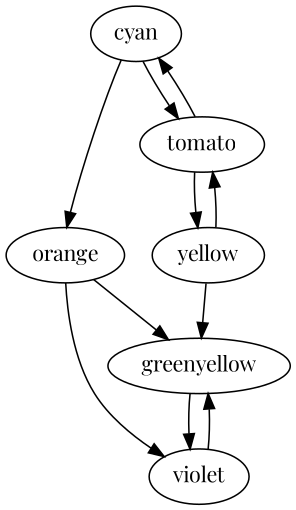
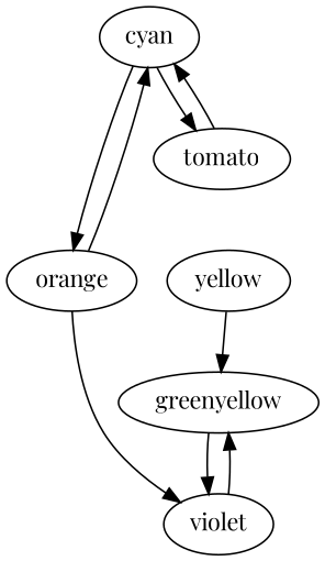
  digraph {
    fontname="Playfair Display"
    node [fontname="Playfair Display"]
    edge [fontname="Playfair Display"]
    cyan
    orange
    tomato
    violet
    yellow
    greenyellow
    cyan -> orange
    cyan -> tomato
-   orange -> greenyellow
+   orange -> cyan
    orange -> violet
    tomato -> cyan
-   tomato -> yellow
    violet -> greenyellow
-   yellow -> tomato
    yellow -> greenyellow
    greenyellow -> violet
  }
